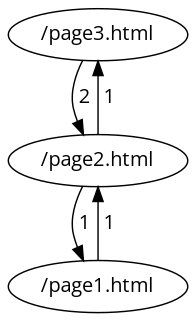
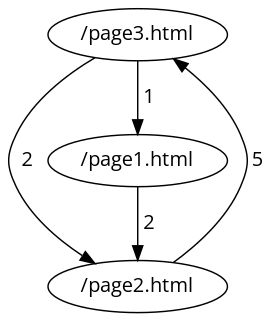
  digraph {
    fontname="Open Sans"
    node [fontname="Open Sans"]
    edge [fontname="Open Sans"]
    n1 [label="/page3.html"]
    n2 [label="/page2.html"]
    n3 [label="/page1.html"]
    n1 -> n2 [label=" 2"]
-   n2 -> n1 [label=" 1"]
-   n2 -> n3 [label=" 1"]
-   n3 -> n2 [label=" 1"]
+   n2 -> n1 [label=" 5"]
+   n1 -> n3 [label=" 1"]
+   n3 -> n2 [label=" 2"]
  }
